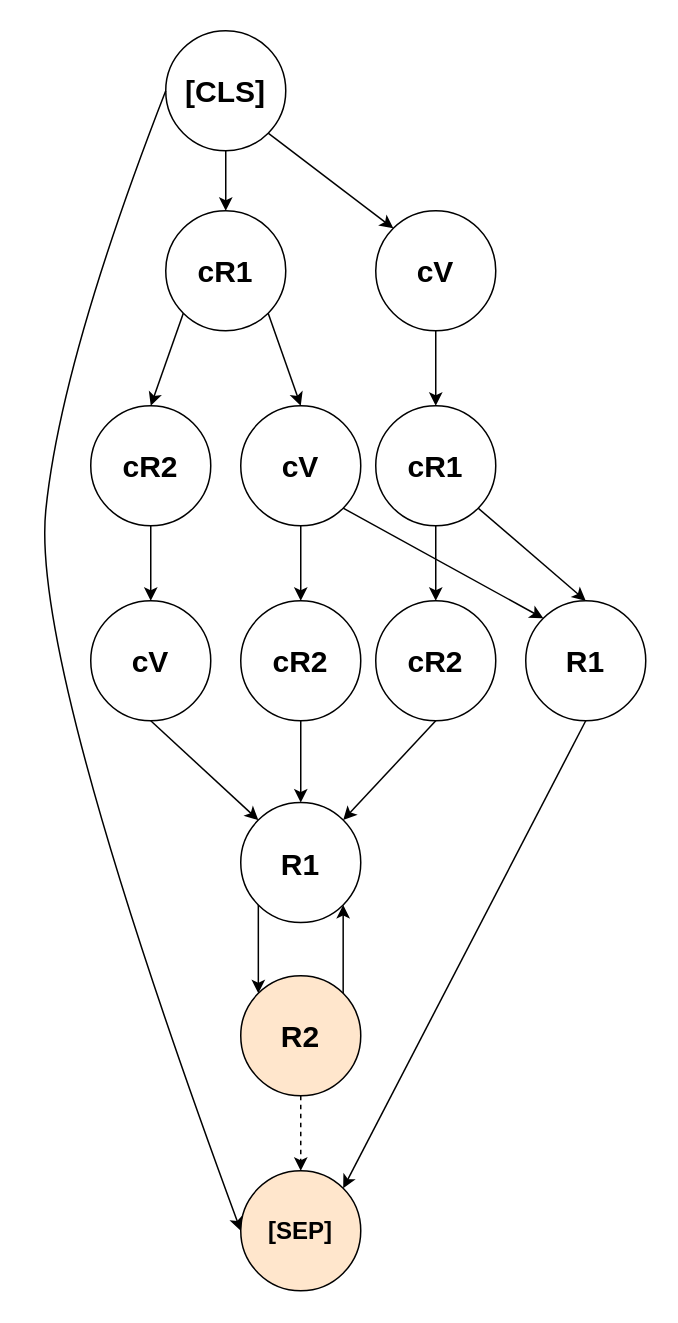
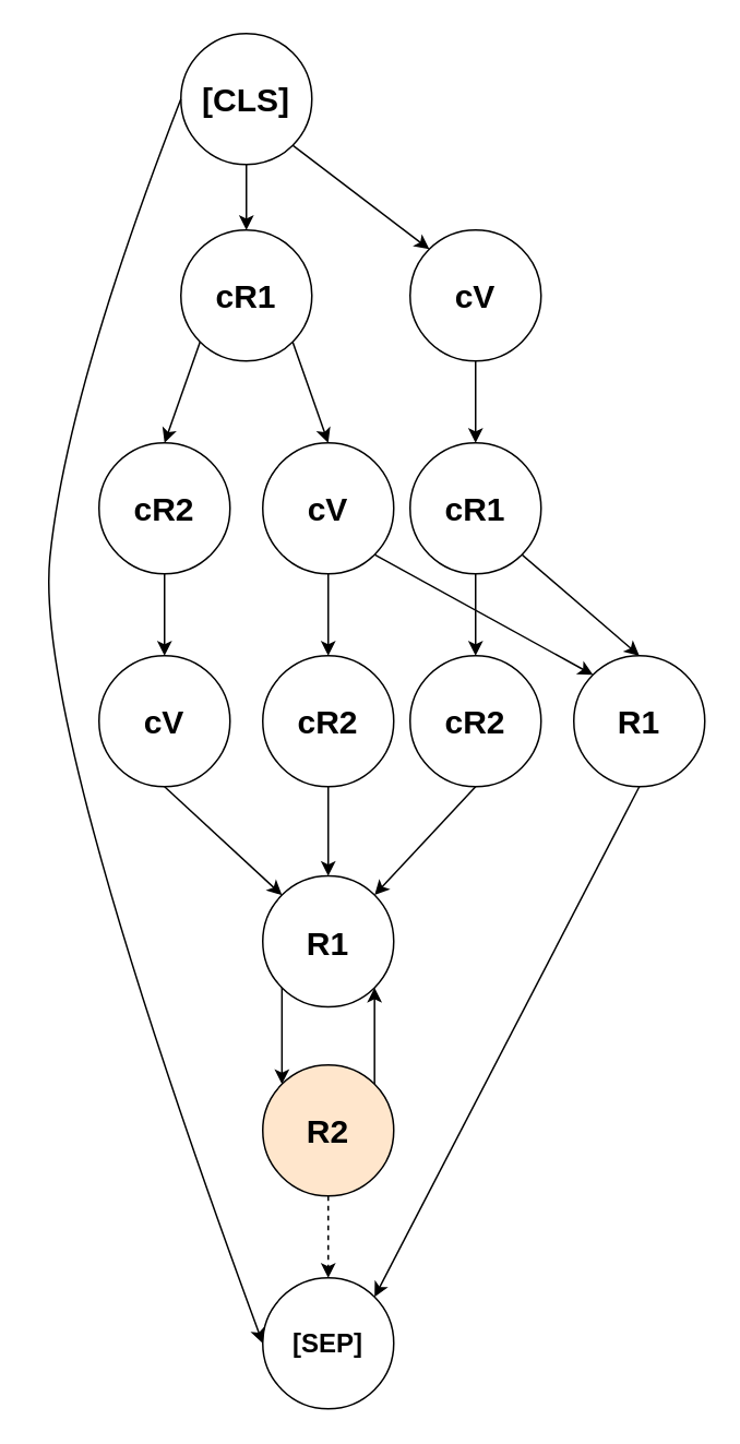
  <mxCell id="0" />
  <mxCell id="1" parent="0" />
  <mxCell id="2" value="" style="ellipse;whiteSpace=wrap;html=1;aspect=fixed;" parent="1" vertex="1"><mxGeometry x="110" y="20" width="80" height="80" as="geometry" /></mxCell>
  <mxCell id="3" value="&lt;font size=&quot;1&quot; style=&quot;&quot;&gt;&lt;b style=&quot;font-size: 20px;&quot;&gt;[CLS]&lt;/b&gt;&lt;/font&gt;" style="text;html=1;strokeColor=none;fillColor=none;align=center;verticalAlign=middle;whiteSpace=wrap;rounded=0;" parent="1" vertex="1"><mxGeometry x="120" y="45" width="60" height="30" as="geometry" /></mxCell>
  <mxCell id="4" value="" style="endArrow=classic;html=1;rounded=0;exitX=0.5;exitY=1;exitDx=0;exitDy=0;" parent="1" source="2" target="5" edge="1"><mxGeometry width="50" height="50" relative="1" as="geometry"><mxPoint x="90" y="160" as="sourcePoint" /><mxPoint x="150" y="150" as="targetPoint" /></mxGeometry></mxCell>
  <mxCell id="5" value="&lt;font style=&quot;font-size: 20px;&quot;&gt;&lt;b&gt;cR1&lt;/b&gt;&lt;/font&gt;" style="ellipse;whiteSpace=wrap;html=1;aspect=fixed;" parent="1" vertex="1"><mxGeometry x="110" y="140" width="80" height="80" as="geometry" /></mxCell>
  <mxCell id="6" value="&lt;font style=&quot;font-size: 20px;&quot;&gt;&lt;b&gt;cV&lt;/b&gt;&lt;/font&gt;" style="ellipse;whiteSpace=wrap;html=1;aspect=fixed;fontSize=16;" parent="1" vertex="1"><mxGeometry x="250" y="140" width="80" height="80" as="geometry" /></mxCell>
  <mxCell id="7" value="" style="endArrow=classic;html=1;rounded=0;fontSize=16;exitX=1;exitY=1;exitDx=0;exitDy=0;entryX=0;entryY=0;entryDx=0;entryDy=0;" parent="1" source="2" target="6" edge="1"><mxGeometry width="50" height="50" relative="1" as="geometry"><mxPoint x="150" y="300" as="sourcePoint" /><mxPoint x="200" y="250" as="targetPoint" /></mxGeometry></mxCell>
  <mxCell id="8" value="&lt;font style=&quot;font-size: 20px;&quot;&gt;&lt;b&gt;cR1&lt;/b&gt;&lt;/font&gt;" style="ellipse;whiteSpace=wrap;html=1;aspect=fixed;fontSize=16;" parent="1" vertex="1"><mxGeometry x="250" y="270" width="80" height="80" as="geometry" /></mxCell>
  <mxCell id="9" value="" style="endArrow=classic;html=1;rounded=0;fontSize=16;exitX=0.5;exitY=1;exitDx=0;exitDy=0;entryX=0.5;entryY=0;entryDx=0;entryDy=0;" parent="1" source="6" target="8" edge="1"><mxGeometry width="50" height="50" relative="1" as="geometry"><mxPoint x="150" y="300" as="sourcePoint" /><mxPoint x="200" y="250" as="targetPoint" /></mxGeometry></mxCell>
  <mxCell id="10" value="&lt;font size=&quot;1&quot; style=&quot;&quot;&gt;&lt;b style=&quot;font-size: 20px;&quot;&gt;cR2&lt;/b&gt;&lt;/font&gt;" style="ellipse;whiteSpace=wrap;html=1;aspect=fixed;fontSize=16;" parent="1" vertex="1"><mxGeometry x="60" y="270" width="80" height="80" as="geometry" /></mxCell>
  <mxCell id="11" value="" style="endArrow=classic;html=1;rounded=0;fontSize=16;exitX=0;exitY=1;exitDx=0;exitDy=0;entryX=0.5;entryY=0;entryDx=0;entryDy=0;" parent="1" source="5" target="10" edge="1"><mxGeometry width="50" height="50" relative="1" as="geometry"><mxPoint x="150" y="300" as="sourcePoint" /><mxPoint x="200" y="250" as="targetPoint" /></mxGeometry></mxCell>
  <mxCell id="12" value="&lt;font style=&quot;font-size: 20px;&quot;&gt;&lt;b&gt;cV&lt;/b&gt;&lt;/font&gt;" style="ellipse;whiteSpace=wrap;html=1;aspect=fixed;fontSize=16;" parent="1" vertex="1"><mxGeometry x="160" y="270" width="80" height="80" as="geometry" /></mxCell>
  <mxCell id="13" value="" style="endArrow=classic;html=1;rounded=0;fontSize=16;exitX=1;exitY=1;exitDx=0;exitDy=0;entryX=0.5;entryY=0;entryDx=0;entryDy=0;" parent="1" source="5" target="12" edge="1"><mxGeometry width="50" height="50" relative="1" as="geometry"><mxPoint x="150" y="300" as="sourcePoint" /><mxPoint x="200" y="250" as="targetPoint" /></mxGeometry></mxCell>
  <mxCell id="14" value="&lt;font style=&quot;font-size: 20px;&quot;&gt;&lt;b&gt;cV&lt;/b&gt;&lt;/font&gt;" style="ellipse;whiteSpace=wrap;html=1;aspect=fixed;fontSize=16;" parent="1" vertex="1"><mxGeometry x="60" y="400" width="80" height="80" as="geometry" /></mxCell>
  <mxCell id="15" value="" style="endArrow=classic;html=1;rounded=0;fontSize=16;exitX=0.5;exitY=1;exitDx=0;exitDy=0;entryX=0.5;entryY=0;entryDx=0;entryDy=0;" parent="1" source="10" target="14" edge="1"><mxGeometry width="50" height="50" relative="1" as="geometry"><mxPoint x="150" y="300" as="sourcePoint" /><mxPoint x="200" y="250" as="targetPoint" /></mxGeometry></mxCell>
  <mxCell id="16" value="&lt;font style=&quot;font-size: 20px;&quot;&gt;&lt;b&gt;cR2&lt;/b&gt;&lt;/font&gt;" style="ellipse;whiteSpace=wrap;html=1;aspect=fixed;fontSize=16;" parent="1" vertex="1"><mxGeometry x="160" y="400" width="80" height="80" as="geometry" /></mxCell>
  <mxCell id="17" value="" style="endArrow=classic;html=1;rounded=0;fontSize=16;exitX=0.5;exitY=1;exitDx=0;exitDy=0;" parent="1" source="12" target="16" edge="1"><mxGeometry width="50" height="50" relative="1" as="geometry"><mxPoint x="150" y="300" as="sourcePoint" /><mxPoint x="200" y="250" as="targetPoint" /></mxGeometry></mxCell>
  <mxCell id="18" value="&lt;font style=&quot;font-size: 20px;&quot;&gt;&lt;b&gt;cR2&lt;/b&gt;&lt;/font&gt;" style="ellipse;whiteSpace=wrap;html=1;aspect=fixed;fontSize=16;" parent="1" vertex="1"><mxGeometry x="250" y="400" width="80" height="80" as="geometry" /></mxCell>
  <mxCell id="19" value="" style="endArrow=classic;html=1;rounded=0;fontSize=16;exitX=0.5;exitY=1;exitDx=0;exitDy=0;entryX=0.5;entryY=0;entryDx=0;entryDy=0;" parent="1" source="8" target="18" edge="1"><mxGeometry width="50" height="50" relative="1" as="geometry"><mxPoint x="150" y="300" as="sourcePoint" /><mxPoint x="200" y="250" as="targetPoint" /></mxGeometry></mxCell>
  <mxCell id="20" value="&lt;font style=&quot;font-size: 20px;&quot;&gt;&lt;b&gt;R1&lt;/b&gt;&lt;/font&gt;" style="ellipse;whiteSpace=wrap;html=1;aspect=fixed;fontSize=16;" parent="1" vertex="1"><mxGeometry x="350" y="400" width="80" height="80" as="geometry" /></mxCell>
  <mxCell id="21" value="" style="endArrow=classic;html=1;rounded=0;fontSize=16;exitX=1;exitY=1;exitDx=0;exitDy=0;entryX=0.5;entryY=0;entryDx=0;entryDy=0;" parent="1" source="8" target="20" edge="1"><mxGeometry width="50" height="50" relative="1" as="geometry"><mxPoint x="150" y="300" as="sourcePoint" /><mxPoint x="200" y="250" as="targetPoint" /></mxGeometry></mxCell>
  <mxCell id="22" value="&lt;font style=&quot;font-size: 20px;&quot;&gt;&lt;b&gt;R1&lt;/b&gt;&lt;/font&gt;" style="ellipse;whiteSpace=wrap;html=1;aspect=fixed;fontSize=16;" parent="1" vertex="1"><mxGeometry x="160" y="534.5" width="80" height="80" as="geometry" /></mxCell>
  <mxCell id="23" value="" style="endArrow=classic;html=1;rounded=0;fontSize=16;exitX=0.5;exitY=1;exitDx=0;exitDy=0;entryX=0;entryY=0;entryDx=0;entryDy=0;" parent="1" source="14" target="22" edge="1"><mxGeometry width="50" height="50" relative="1" as="geometry"><mxPoint x="150" y="470" as="sourcePoint" /><mxPoint x="200" y="420" as="targetPoint" /></mxGeometry></mxCell>
  <mxCell id="24" value="" style="endArrow=classic;html=1;rounded=0;fontSize=16;exitX=0.5;exitY=1;exitDx=0;exitDy=0;entryX=0.5;entryY=0;entryDx=0;entryDy=0;" parent="1" source="16" target="22" edge="1"><mxGeometry width="50" height="50" relative="1" as="geometry"><mxPoint x="150" y="470" as="sourcePoint" /><mxPoint x="200" y="420" as="targetPoint" /></mxGeometry></mxCell>
  <mxCell id="25" value="" style="endArrow=classic;html=1;rounded=0;fontSize=16;exitX=0.5;exitY=1;exitDx=0;exitDy=0;entryX=1;entryY=0;entryDx=0;entryDy=0;" parent="1" source="18" target="22" edge="1"><mxGeometry width="50" height="50" relative="1" as="geometry"><mxPoint x="150" y="470" as="sourcePoint" /><mxPoint x="200" y="420" as="targetPoint" /></mxGeometry></mxCell>
  <mxCell id="26" value="&lt;font style=&quot;font-size: 20px;&quot;&gt;&lt;b&gt;R2&lt;/b&gt;&lt;/font&gt;" style="ellipse;whiteSpace=wrap;html=1;aspect=fixed;fontSize=16;fillColor=#ffe6cc;" parent="1" vertex="1"><mxGeometry x="160" y="650" width="80" height="80" as="geometry" /></mxCell>
  <mxCell id="27" value="" style="endArrow=classic;html=1;rounded=0;fontSize=16;exitX=0;exitY=1;exitDx=0;exitDy=0;entryX=0;entryY=0;entryDx=0;entryDy=0;" parent="1" source="22" target="26" edge="1"><mxGeometry width="50" height="50" relative="1" as="geometry"><mxPoint x="150" y="470" as="sourcePoint" /><mxPoint x="200" y="420" as="targetPoint" /></mxGeometry></mxCell>
  <mxCell id="28" value="" style="endArrow=classic;html=1;rounded=0;fontSize=16;entryX=1;entryY=1;entryDx=0;entryDy=0;exitX=1;exitY=0;exitDx=0;exitDy=0;" parent="1" source="26" target="22" edge="1"><mxGeometry width="50" height="50" relative="1" as="geometry"><mxPoint x="130" y="670" as="sourcePoint" /><mxPoint x="110" y="620" as="targetPoint" /></mxGeometry></mxCell>
- <mxCell id="29" value="&lt;b&gt;[SEP]&lt;/b&gt;" style="ellipse;whiteSpace=wrap;html=1;aspect=fixed;fontSize=16;fillColor=#ffe6cc;" parent="1" vertex="1"><mxGeometry x="160" y="780" width="80" height="80" as="geometry" /></mxCell>
+ <mxCell id="29" value="&lt;b&gt;[SEP]&lt;/b&gt;" style="ellipse;whiteSpace=wrap;html=1;aspect=fixed;fontSize=16;" parent="1" vertex="1"><mxGeometry x="160" y="780" width="80" height="80" as="geometry" /></mxCell>
  <mxCell id="30" value="" style="endArrow=classic;html=1;rounded=0;fontSize=16;exitX=0.5;exitY=1;exitDx=0;exitDy=0;entryX=0.5;entryY=0;entryDx=0;entryDy=0;dashed=1;" parent="1" source="26" target="29" edge="1"><mxGeometry width="50" height="50" relative="1" as="geometry"><mxPoint x="150" y="710" as="sourcePoint" /><mxPoint x="200" y="660" as="targetPoint" /></mxGeometry></mxCell>
  <mxCell id="31" value="" style="curved=1;endArrow=classic;html=1;rounded=0;fontSize=16;exitX=0;exitY=0.5;exitDx=0;exitDy=0;entryX=0;entryY=0.5;entryDx=0;entryDy=0;" parent="1" source="2" target="29" edge="1"><mxGeometry width="50" height="50" relative="1" as="geometry"><mxPoint x="-50" y="300" as="sourcePoint" /><mxPoint x="40" y="640" as="targetPoint" /><Array as="points"><mxPoint x="40" y="240" /><mxPoint x="20" y="440" /></Array></mxGeometry></mxCell>
  <mxCell id="32" value="" style="endArrow=classic;html=1;rounded=0;fontSize=16;exitX=1;exitY=1;exitDx=0;exitDy=0;entryX=0;entryY=0;entryDx=0;entryDy=0;" parent="1" source="12" target="20" edge="1"><mxGeometry width="50" height="50" relative="1" as="geometry"><mxPoint x="150" y="480" as="sourcePoint" /><mxPoint x="200" y="430" as="targetPoint" /></mxGeometry></mxCell>
  <mxCell id="33" value="" style="endArrow=classic;html=1;rounded=0;fontSize=16;exitX=0.5;exitY=1;exitDx=0;exitDy=0;entryX=1;entryY=0;entryDx=0;entryDy=0;" parent="1" source="20" target="29" edge="1"><mxGeometry width="50" height="50" relative="1" as="geometry"><mxPoint x="150" y="720" as="sourcePoint" /><mxPoint x="200" y="670" as="targetPoint" /></mxGeometry></mxCell>
